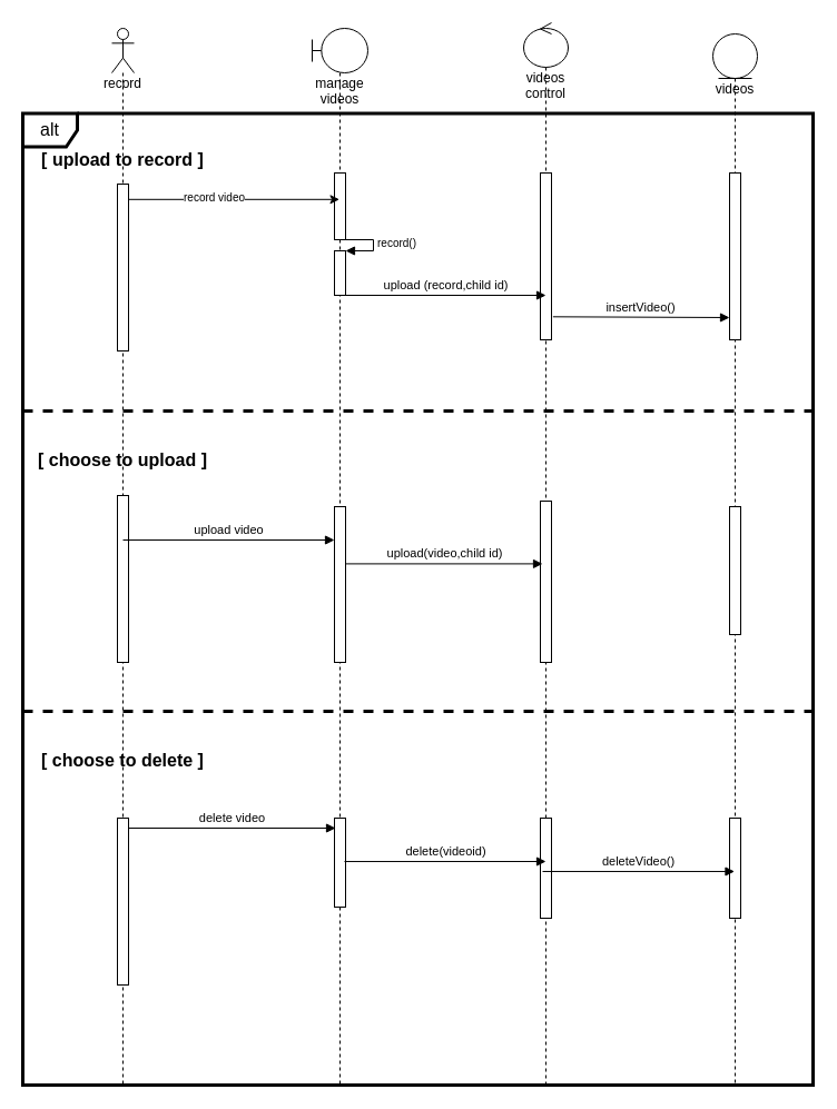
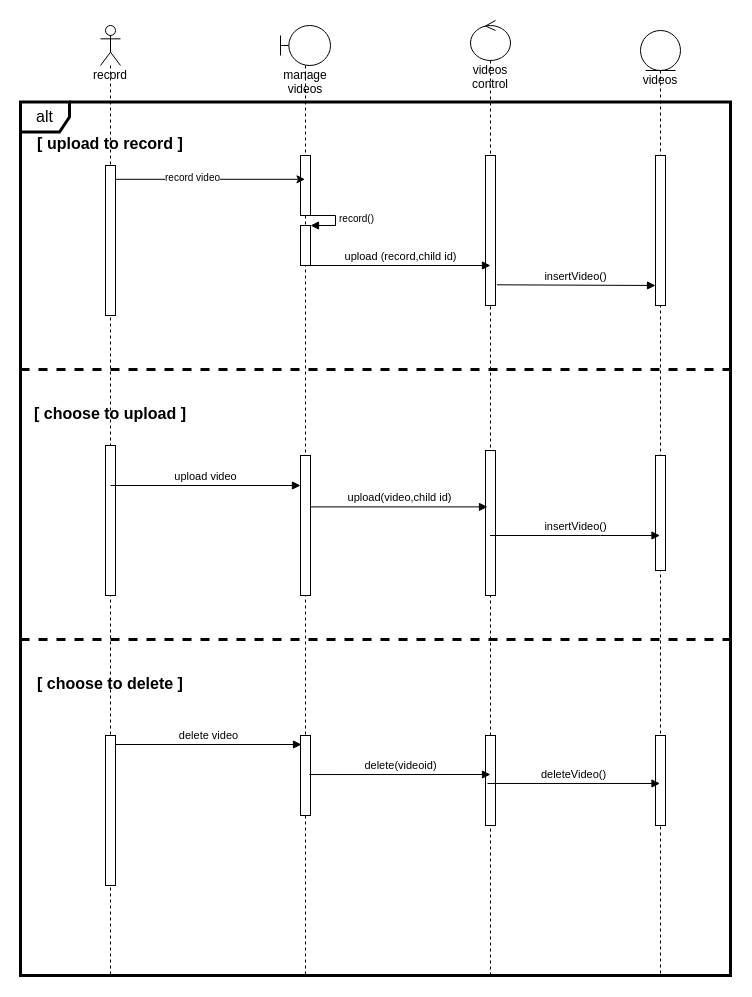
  <mxCell id="0" />
  <mxCell id="1" parent="0" />
  <mxCell id="2" value="videos" style="shape=umlLifeline;participant=umlEntity;perimeter=lifelinePerimeter;whiteSpace=wrap;html=1;container=1;collapsible=0;recursiveResize=0;verticalAlign=top;spacingTop=36;outlineConnect=0;" vertex="1" parent="1"><mxGeometry x="640" y="30" width="40" height="945" as="geometry" /></mxCell>
  <mxCell id="3" value="" style="html=1;points=[];perimeter=orthogonalPerimeter;" vertex="1" parent="2"><mxGeometry x="15" y="425" width="10" height="115" as="geometry" /></mxCell>
  <mxCell id="4" value="" style="html=1;points=[];perimeter=orthogonalPerimeter;" vertex="1" parent="2"><mxGeometry x="15" y="705" width="10" height="90" as="geometry" /></mxCell>
  <mxCell id="5" value="" style="html=1;points=[];perimeter=orthogonalPerimeter;" vertex="1" parent="2"><mxGeometry x="15" y="125" width="10" height="150" as="geometry" /></mxCell>
  <mxCell id="6" value="insertVideo()" style="html=1;verticalAlign=bottom;endArrow=block;rounded=0;exitX=1.137;exitY=0.862;exitDx=0;exitDy=0;exitPerimeter=0;" edge="1" parent="2" source="10"><mxGeometry width="80" relative="1" as="geometry"><mxPoint x="-175.0" y="255" as="sourcePoint" /><mxPoint x="15.0" y="255" as="targetPoint" /><mxPoint as="offset" /></mxGeometry></mxCell>
  <mxCell id="7" value="videos control" style="shape=umlLifeline;participant=umlControl;perimeter=lifelinePerimeter;whiteSpace=wrap;html=1;container=1;collapsible=0;recursiveResize=0;verticalAlign=top;spacingTop=36;outlineConnect=0;" vertex="1" parent="1"><mxGeometry x="470" y="20" width="40" height="955" as="geometry" /></mxCell>
  <mxCell id="8" value="" style="html=1;points=[];perimeter=orthogonalPerimeter;" vertex="1" parent="7"><mxGeometry x="15" y="430" width="10" height="145" as="geometry" /></mxCell>
  <mxCell id="9" value="" style="html=1;points=[];perimeter=orthogonalPerimeter;" vertex="1" parent="7"><mxGeometry x="15" y="715" width="10" height="90" as="geometry" /></mxCell>
  <mxCell id="10" value="" style="html=1;points=[];perimeter=orthogonalPerimeter;" vertex="1" parent="7"><mxGeometry x="15" y="135" width="10" height="150" as="geometry" /></mxCell>
  <mxCell id="11" value="record" style="shape=umlLifeline;participant=umlActor;perimeter=lifelinePerimeter;whiteSpace=wrap;html=1;container=1;collapsible=0;recursiveResize=0;verticalAlign=top;spacingTop=36;outlineConnect=0;size=40;" vertex="1" parent="1"><mxGeometry x="100" y="25" width="20" height="950" as="geometry" /></mxCell>
  <mxCell id="12" value="" style="html=1;points=[];perimeter=orthogonalPerimeter;" vertex="1" parent="11"><mxGeometry x="5" y="420" width="10" height="150" as="geometry" /></mxCell>
  <mxCell id="13" value="" style="html=1;points=[];perimeter=orthogonalPerimeter;" vertex="1" parent="11"><mxGeometry x="5" y="710" width="10" height="150" as="geometry" /></mxCell>
  <mxCell id="14" value="" style="html=1;points=[];perimeter=orthogonalPerimeter;" vertex="1" parent="11"><mxGeometry x="5" y="140" width="10" height="150" as="geometry" /></mxCell>
  <mxCell id="15" value="manage videos" style="shape=umlLifeline;participant=umlBoundary;perimeter=lifelinePerimeter;whiteSpace=wrap;html=1;container=1;collapsible=0;recursiveResize=0;verticalAlign=top;spacingTop=36;outlineConnect=0;" vertex="1" parent="1"><mxGeometry x="280" y="25" width="50" height="950" as="geometry" /></mxCell>
  <mxCell id="16" value="" style="html=1;points=[];perimeter=orthogonalPerimeter;" vertex="1" parent="15"><mxGeometry x="20" y="430" width="10" height="140" as="geometry" /></mxCell>
  <mxCell id="17" value="" style="html=1;points=[];perimeter=orthogonalPerimeter;" vertex="1" parent="15"><mxGeometry x="20" y="710" width="10" height="80" as="geometry" /></mxCell>
  <mxCell id="18" value="" style="html=1;points=[];perimeter=orthogonalPerimeter;" vertex="1" parent="15"><mxGeometry x="20" y="130" width="10" height="60" as="geometry" /></mxCell>
  <mxCell id="19" value="" style="html=1;points=[];perimeter=orthogonalPerimeter;fontSize=10;" vertex="1" parent="15"><mxGeometry x="20" y="200" width="10" height="40" as="geometry" /></mxCell>
  <mxCell id="20" value="record()" style="edgeStyle=orthogonalEdgeStyle;html=1;align=left;spacingLeft=2;endArrow=block;rounded=0;entryX=1;entryY=0;fontSize=10;" edge="1" target="19" parent="15"><mxGeometry relative="1" as="geometry"><mxPoint x="25" y="190" as="sourcePoint" /><Array as="points"><mxPoint x="55" y="190" /></Array></mxGeometry></mxCell>
  <mxCell id="21" value="upload video" style="html=1;verticalAlign=bottom;endArrow=block;rounded=0;" edge="1" parent="1"><mxGeometry width="80" relative="1" as="geometry"><mxPoint x="110" y="485" as="sourcePoint" /><mxPoint x="300" y="485" as="targetPoint" /><mxPoint as="offset" /></mxGeometry></mxCell>
  <mxCell id="22" value="upload(video,child id)" style="html=1;verticalAlign=bottom;endArrow=block;rounded=0;entryX=0.2;entryY=0.389;entryDx=0;entryDy=0;entryPerimeter=0;" edge="1" parent="1" source="16" target="8"><mxGeometry width="80" relative="1" as="geometry"><mxPoint x="350" y="435" as="sourcePoint" /><mxPoint x="494" y="410" as="targetPoint" /><mxPoint as="offset" /></mxGeometry></mxCell>
+ <mxCell id="23" value="insertVideo()" style="html=1;verticalAlign=bottom;endArrow=block;rounded=0;" edge="1" parent="1" source="7" target="2"><mxGeometry width="80" relative="1" as="geometry"><mxPoint x="530" y="454" as="sourcePoint" /><mxPoint x="651" y="454" as="targetPoint" /><mxPoint as="offset" /><Array as="points"><mxPoint x="600" y="535" /></Array></mxGeometry></mxCell>
  <mxCell id="24" value="delete video" style="html=1;verticalAlign=bottom;endArrow=block;rounded=0;entryX=0.1;entryY=0.1;entryDx=0;entryDy=0;entryPerimeter=0;" edge="1" parent="1" source="13"><mxGeometry width="80" relative="1" as="geometry"><mxPoint x="109.5" y="765.6" as="sourcePoint" /><mxPoint x="301" y="744" as="targetPoint" /><mxPoint as="offset" /></mxGeometry></mxCell>
  <mxCell id="25" value="delete(videoid)" style="html=1;verticalAlign=bottom;endArrow=block;rounded=0;exitX=0.9;exitY=0.488;exitDx=0;exitDy=0;exitPerimeter=0;" edge="1" parent="1" source="17"><mxGeometry width="80" relative="1" as="geometry"><mxPoint x="119.5" y="615.6" as="sourcePoint" /><mxPoint x="490" y="774" as="targetPoint" /><mxPoint as="offset" /></mxGeometry></mxCell>
  <mxCell id="26" value="deleteVideo()" style="html=1;verticalAlign=bottom;endArrow=block;rounded=0;exitX=0.2;exitY=0.533;exitDx=0;exitDy=0;exitPerimeter=0;" edge="1" parent="1" source="9" target="2"><mxGeometry width="80" relative="1" as="geometry"><mxPoint x="489.5" y="780.62" as="sourcePoint" /><mxPoint x="620" y="785" as="targetPoint" /><mxPoint as="offset" /></mxGeometry></mxCell>
  <mxCell id="27" value="[ choose to upload ]" style="text;align=center;fontStyle=1;verticalAlign=middle;spacingLeft=3;spacingRight=3;strokeColor=none;rotatable=0;points=[[0,0.5],[1,0.5]];portConstraint=eastwest;shadow=0;gradientColor=none;fontSize=16;" vertex="1" parent="1"><mxGeometry x="30" y="395" width="160" height="33" as="geometry" /></mxCell>
  <mxCell id="28" value="" style="line;strokeWidth=3;fillColor=none;align=left;verticalAlign=middle;spacingTop=-1;spacingLeft=3;spacingRight=3;rotatable=0;labelPosition=right;points=[];portConstraint=eastwest;shadow=0;fontSize=16;dashed=1;perimeterSpacing=0;" vertex="1" parent="1"><mxGeometry x="20" y="635" width="710" height="8" as="geometry" /></mxCell>
  <mxCell id="29" value="[ choose to delete ]" style="text;align=center;fontStyle=1;verticalAlign=middle;spacingLeft=3;spacingRight=3;strokeColor=none;rotatable=0;points=[[0,0.5],[1,0.5]];portConstraint=eastwest;shadow=0;gradientColor=none;fontSize=16;" vertex="1" parent="1"><mxGeometry x="30" y="665" width="160" height="33" as="geometry" /></mxCell>
  <mxCell id="30" value="alt" style="shape=umlFrame;whiteSpace=wrap;html=1;shadow=0;fontSize=16;strokeWidth=3;gradientColor=none;width=49;height=30;" vertex="1" parent="1"><mxGeometry x="20" y="101.5" width="710" height="873.5" as="geometry" /></mxCell>
  <mxCell id="31" value="" style="line;strokeWidth=3;fillColor=none;align=left;verticalAlign=middle;spacingTop=-1;spacingLeft=3;spacingRight=3;rotatable=0;labelPosition=right;points=[];portConstraint=eastwest;shadow=0;fontSize=16;dashed=1;perimeterSpacing=0;" vertex="1" parent="1"><mxGeometry x="20" y="365" width="710" height="8" as="geometry" /></mxCell>
  <mxCell id="32" value="[ upload to record ]" style="text;align=center;fontStyle=1;verticalAlign=middle;spacingLeft=3;spacingRight=3;strokeColor=none;rotatable=0;points=[[0,0.5],[1,0.5]];portConstraint=eastwest;shadow=0;gradientColor=none;fontSize=16;" vertex="1" parent="1"><mxGeometry x="30" y="125" width="160" height="33" as="geometry" /></mxCell>
  <mxCell id="33" value="" style="endArrow=classic;html=1;rounded=0;fontSize=8;exitX=0.955;exitY=0.092;exitDx=0;exitDy=0;exitPerimeter=0;" edge="1" parent="1" source="14" target="15"><mxGeometry width="50" height="50" relative="1" as="geometry"><mxPoint x="250" y="335" as="sourcePoint" /><mxPoint x="300" y="285" as="targetPoint" /></mxGeometry></mxCell>
  <mxCell id="34" value="&lt;p&gt;&lt;span style=&quot;font-size: 10px;&quot;&gt;record video&lt;/span&gt;&lt;/p&gt;" style="edgeLabel;html=1;align=center;verticalAlign=middle;resizable=0;points=[];fontSize=8;" vertex="1" connectable="0" parent="33"><mxGeometry x="-0.192" y="2" relative="1" as="geometry"><mxPoint as="offset" /></mxGeometry></mxCell>
  <mxCell id="35" value="upload (record,child id)" style="html=1;verticalAlign=bottom;endArrow=block;rounded=0;" edge="1" parent="1"><mxGeometry width="80" relative="1" as="geometry"><mxPoint x="310" y="265" as="sourcePoint" /><mxPoint x="490" y="265" as="targetPoint" /><mxPoint as="offset" /></mxGeometry></mxCell>
